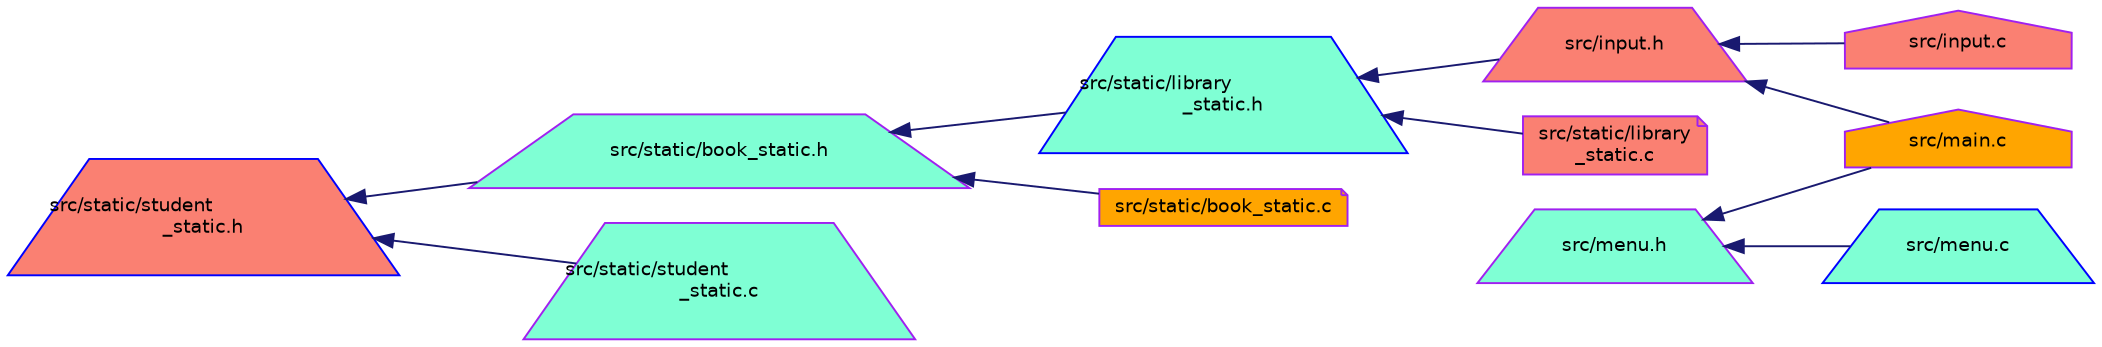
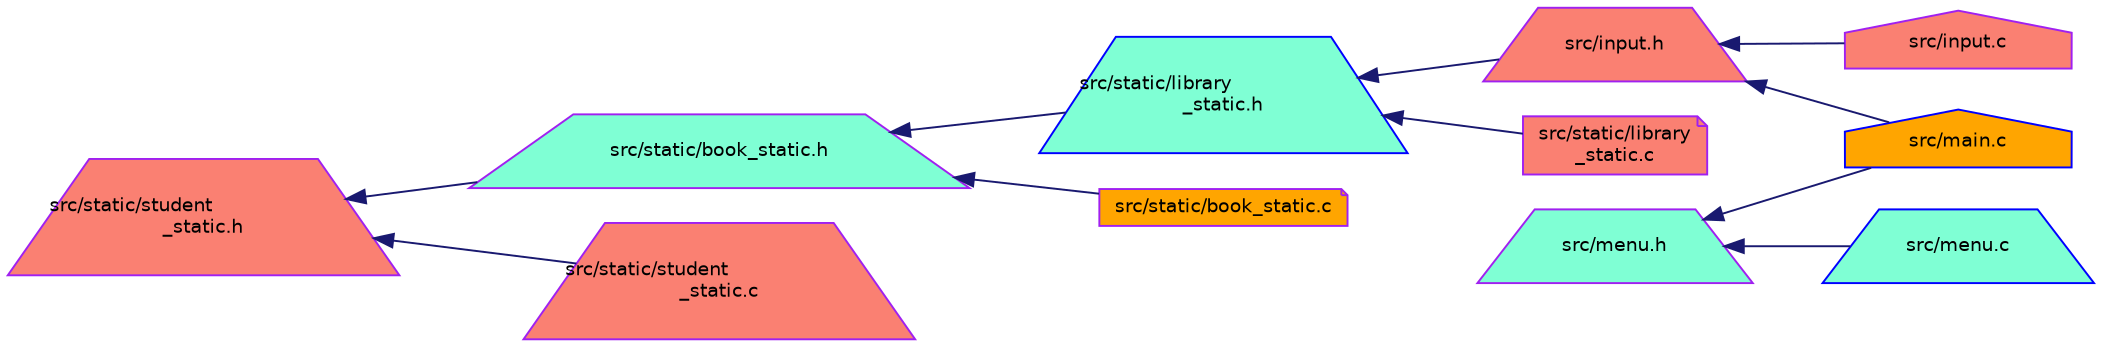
  digraph {
    rankdir=LR
    node [color=purple fillcolor=salmon fontname=Helvetica fontsize=10 shape=trapezium style=filled]
    edge [color=midnightblue dir=back fontname=Helvetica fontsize=10 labelfontname=Helvetica labelfontsize=10 style=solid]
-   n1 [color=blue fontcolor=black height=0.2 label="src/static/student\l_static.h" width=0.4]
+   n1 [fontcolor=black height=0.2 label="src/static/student\l_static.h" width=0.4]
    n2 [fillcolor=aquamarine height=0.2 label="src/static/book_static.h" width=0.4]
-   n3 [fillcolor=aquamarine height=0.2 label="src/static/student\l_static.c" width=0.4]
+   n3 [height=0.2 label="src/static/student\l_static.c" width=0.4]
    n4 [color=blue fillcolor=aquamarine height=0.2 label="src/static/library\l_static.h" width=0.4]
    n5 [fillcolor=orange height=0.2 label="src/static/book_static.c" shape=note width=0.4]
    n6 [height=0.2 label="src/input.h" width=0.4]
    n7 [height=0.2 label="src/static/library\l_static.c" shape=note width=0.4]
    n8 [height=0.2 label="src/input.c" shape=house width=0.4]
-   n9 [fillcolor=orange height=0.2 label="src/main.c" shape=house width=0.4]
+   n9 [color=blue fillcolor=orange height=0.2 label="src/main.c" shape=house width=0.4]
    n10 [fillcolor=aquamarine height=0.2 label="src/menu.h" width=0.4]
    n11 [color=blue fillcolor=aquamarine height=0.2 label="src/menu.c" width=0.4]
    n1 -> n2
    n1 -> n3
    n2 -> n4
    n2 -> n5
    n4 -> n6
    n4 -> n7
    n6 -> n8
    n6 -> n9
    n10 -> n9
    n10 -> n11
  }
